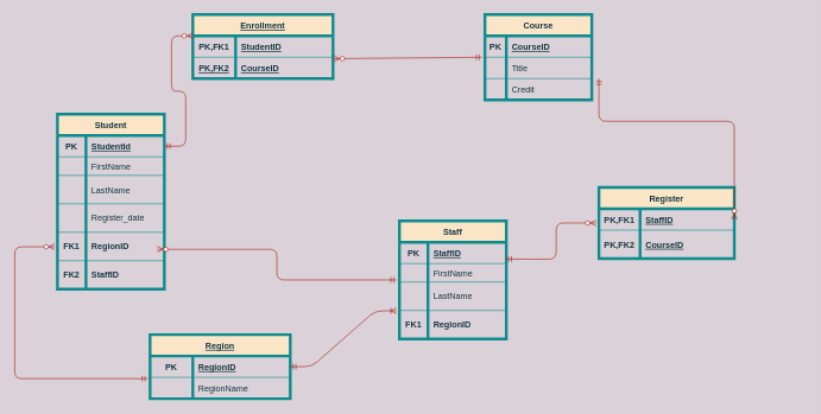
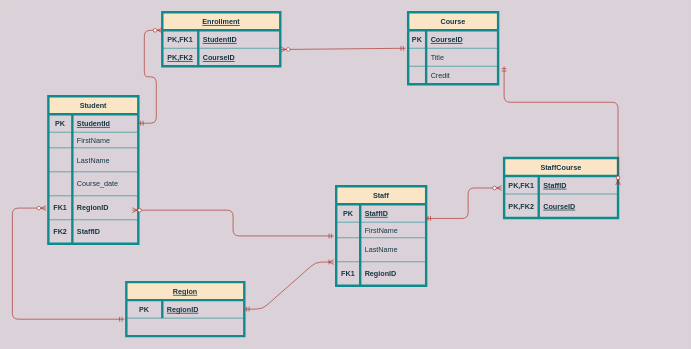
  <mxCell id="0" />
  <mxCell id="1" parent="0" />
  <mxCell id="2" value="Student" style="shape=table;startSize=30;container=1;collapsible=1;childLayout=tableLayout;fixedRows=1;rowLines=0;fontStyle=1;align=center;resizeLast=1;strokeWidth=4;perimeterSpacing=4;fillColor=#FAE5C7;strokeColor=#0F8B8D;fontColor=#143642;" vertex="1" parent="1"><mxGeometry x="80" y="160" width="150" height="246" as="geometry" /></mxCell>
  <mxCell id="3" value="" style="shape=partialRectangle;collapsible=0;dropTarget=0;pointerEvents=0;fillColor=none;points=[[0,0.5],[1,0.5]];portConstraint=eastwest;top=0;left=0;right=0;bottom=1;strokeColor=#0F8B8D;fontColor=#143642;" vertex="1" parent="2"><mxGeometry y="30" width="150" height="30" as="geometry" /></mxCell>
  <mxCell id="4" value="PK" style="shape=partialRectangle;overflow=hidden;connectable=0;fillColor=none;top=0;left=0;bottom=0;right=0;fontStyle=1;strokeColor=#0F8B8D;fontColor=#143642;" vertex="1" parent="3"><mxGeometry width="40" height="30" as="geometry"><mxRectangle width="40" height="30" as="alternateBounds" /></mxGeometry></mxCell>
  <mxCell id="5" value="StudentId" style="shape=partialRectangle;overflow=hidden;connectable=0;fillColor=none;top=0;left=0;bottom=0;right=0;align=left;spacingLeft=6;fontStyle=5;strokeColor=#0F8B8D;fontColor=#143642;" vertex="1" parent="3"><mxGeometry x="40" width="110" height="30" as="geometry"><mxRectangle width="110" height="30" as="alternateBounds" /></mxGeometry></mxCell>
  <mxCell id="6" style="shape=partialRectangle;collapsible=0;dropTarget=0;pointerEvents=0;fillColor=none;points=[[0,0.5],[1,0.5]];portConstraint=eastwest;top=0;left=0;right=0;bottom=1;strokeColor=#0F8B8D;fontColor=#143642;" vertex="1" parent="2"><mxGeometry y="60" width="150" height="26" as="geometry" /></mxCell>
  <mxCell id="7" style="shape=partialRectangle;overflow=hidden;connectable=0;fillColor=none;top=0;left=0;bottom=0;right=0;fontStyle=1;strokeColor=#0F8B8D;fontColor=#143642;" vertex="1" parent="6"><mxGeometry width="40" height="26" as="geometry"><mxRectangle width="40" height="26" as="alternateBounds" /></mxGeometry></mxCell>
  <mxCell id="8" value="FirstName" style="shape=partialRectangle;overflow=hidden;connectable=0;fillColor=none;top=0;left=0;bottom=0;right=0;align=left;spacingLeft=6;fontStyle=0;strokeColor=#0F8B8D;fontColor=#143642;" vertex="1" parent="6"><mxGeometry x="40" width="110" height="26" as="geometry"><mxRectangle width="110" height="26" as="alternateBounds" /></mxGeometry></mxCell>
  <mxCell id="9" style="shape=partialRectangle;collapsible=0;dropTarget=0;pointerEvents=0;fillColor=none;points=[[0,0.5],[1,0.5]];portConstraint=eastwest;top=0;left=0;right=0;bottom=1;strokeColor=#0F8B8D;fontColor=#143642;" vertex="1" parent="2"><mxGeometry y="86" width="150" height="40" as="geometry" /></mxCell>
  <mxCell id="10" style="shape=partialRectangle;overflow=hidden;connectable=0;fillColor=none;top=0;left=0;bottom=0;right=0;fontStyle=1;strokeColor=#0F8B8D;fontColor=#143642;" vertex="1" parent="9"><mxGeometry width="40" height="40" as="geometry"><mxRectangle width="40" height="40" as="alternateBounds" /></mxGeometry></mxCell>
  <mxCell id="11" value="LastName" style="shape=partialRectangle;overflow=hidden;connectable=0;fillColor=none;top=0;left=0;bottom=0;right=0;align=left;spacingLeft=6;fontStyle=0;strokeColor=#0F8B8D;fontColor=#143642;" vertex="1" parent="9"><mxGeometry x="40" width="110" height="40" as="geometry"><mxRectangle width="110" height="40" as="alternateBounds" /></mxGeometry></mxCell>
  <mxCell id="12" style="shape=partialRectangle;collapsible=0;dropTarget=0;pointerEvents=0;fillColor=none;points=[[0,0.5],[1,0.5]];portConstraint=eastwest;top=0;left=0;right=0;bottom=1;strokeColor=#0F8B8D;fontColor=#143642;" vertex="1" parent="2"><mxGeometry y="126" width="150" height="40" as="geometry" /></mxCell>
  <mxCell id="13" style="shape=partialRectangle;overflow=hidden;connectable=0;fillColor=none;top=0;left=0;bottom=0;right=0;fontStyle=1;strokeColor=#0F8B8D;fontColor=#143642;" vertex="1" parent="12"><mxGeometry width="40" height="40" as="geometry"><mxRectangle width="40" height="40" as="alternateBounds" /></mxGeometry></mxCell>
- <mxCell id="14" value="Register_date" style="shape=partialRectangle;overflow=hidden;connectable=0;fillColor=none;top=0;left=0;bottom=0;right=0;align=left;spacingLeft=6;fontStyle=0;strokeColor=#0F8B8D;fontColor=#143642;" vertex="1" parent="12"><mxGeometry x="40" width="110" height="40" as="geometry"><mxRectangle width="110" height="40" as="alternateBounds" /></mxGeometry></mxCell>
+ <mxCell id="14" value="Course_date" style="shape=partialRectangle;overflow=hidden;connectable=0;fillColor=none;top=0;left=0;bottom=0;right=0;align=left;spacingLeft=6;fontStyle=0;strokeColor=#0F8B8D;fontColor=#143642;" vertex="1" parent="12"><mxGeometry x="40" width="110" height="40" as="geometry"><mxRectangle width="110" height="40" as="alternateBounds" /></mxGeometry></mxCell>
  <mxCell id="15" style="shape=partialRectangle;collapsible=0;dropTarget=0;pointerEvents=0;fillColor=none;points=[[0,0.5],[1,0.5]];portConstraint=eastwest;top=0;left=0;right=0;bottom=1;strokeColor=#0F8B8D;fontColor=#143642;" vertex="1" parent="2"><mxGeometry y="166" width="150" height="40" as="geometry" /></mxCell>
  <mxCell id="16" value="FK1" style="shape=partialRectangle;overflow=hidden;connectable=0;fillColor=none;top=0;left=0;bottom=0;right=0;fontStyle=1;strokeColor=#0F8B8D;fontColor=#143642;" vertex="1" parent="15"><mxGeometry width="40" height="40" as="geometry"><mxRectangle width="40" height="40" as="alternateBounds" /></mxGeometry></mxCell>
  <mxCell id="17" value="RegionID" style="shape=partialRectangle;overflow=hidden;connectable=0;fillColor=none;top=0;left=0;bottom=0;right=0;align=left;spacingLeft=6;fontStyle=1;strokeColor=#0F8B8D;fontColor=#143642;" vertex="1" parent="15"><mxGeometry x="40" width="110" height="40" as="geometry"><mxRectangle width="110" height="40" as="alternateBounds" /></mxGeometry></mxCell>
  <mxCell id="18" style="shape=partialRectangle;collapsible=0;dropTarget=0;pointerEvents=0;fillColor=none;points=[[0,0.5],[1,0.5]];portConstraint=eastwest;top=0;left=0;right=0;bottom=1;strokeColor=#0F8B8D;fontColor=#143642;" vertex="1" parent="2"><mxGeometry y="206" width="150" height="40" as="geometry" /></mxCell>
  <mxCell id="19" value="FK2" style="shape=partialRectangle;overflow=hidden;connectable=0;fillColor=none;top=0;left=0;bottom=0;right=0;fontStyle=1;strokeColor=#0F8B8D;fontColor=#143642;" vertex="1" parent="18"><mxGeometry width="40" height="40" as="geometry"><mxRectangle width="40" height="40" as="alternateBounds" /></mxGeometry></mxCell>
  <mxCell id="20" value="StaffID" style="shape=partialRectangle;overflow=hidden;connectable=0;fillColor=none;top=0;left=0;bottom=0;right=0;align=left;spacingLeft=6;fontStyle=1;strokeColor=#0F8B8D;fontColor=#143642;" vertex="1" parent="18"><mxGeometry x="40" width="110" height="40" as="geometry"><mxRectangle width="110" height="40" as="alternateBounds" /></mxGeometry></mxCell>
  <mxCell id="21" value="Enrollment" style="shape=table;startSize=30;container=1;collapsible=1;childLayout=tableLayout;fixedRows=1;rowLines=0;fontStyle=5;align=center;resizeLast=1;strokeWidth=4;perimeterSpacing=4;fillColor=#FAE5C7;strokeColor=#0F8B8D;fontColor=#143642;" vertex="1" parent="1"><mxGeometry x="270" y="20" width="196.75" height="90" as="geometry" /></mxCell>
  <mxCell id="22" value="" style="shape=partialRectangle;collapsible=0;dropTarget=0;pointerEvents=0;fillColor=none;points=[[0,0.5],[1,0.5]];portConstraint=eastwest;top=0;left=0;right=0;bottom=1;strokeColor=#0F8B8D;fontColor=#143642;" vertex="1" parent="21"><mxGeometry y="30" width="196.75" height="30" as="geometry" /></mxCell>
  <mxCell id="23" value="PK,FK1" style="shape=partialRectangle;overflow=hidden;connectable=0;fillColor=none;top=0;left=0;bottom=0;right=0;fontStyle=1;strokeColor=#0F8B8D;fontColor=#143642;" vertex="1" parent="22"><mxGeometry width="60" height="30" as="geometry"><mxRectangle width="60" height="30" as="alternateBounds" /></mxGeometry></mxCell>
  <mxCell id="24" value="StudentID" style="shape=partialRectangle;overflow=hidden;connectable=0;fillColor=none;top=0;left=0;bottom=0;right=0;align=left;spacingLeft=6;fontStyle=5;strokeColor=#0F8B8D;fontColor=#143642;" vertex="1" parent="22"><mxGeometry x="60" width="136.75" height="30" as="geometry"><mxRectangle width="136.75" height="30" as="alternateBounds" /></mxGeometry></mxCell>
  <mxCell id="25" value="" style="shape=partialRectangle;collapsible=0;dropTarget=0;pointerEvents=0;fillColor=none;points=[[0,0.5],[1,0.5]];portConstraint=eastwest;top=0;left=0;right=0;bottom=0;strokeColor=#0F8B8D;fontColor=#143642;" vertex="1" parent="21"><mxGeometry y="60" width="196.75" height="30" as="geometry" /></mxCell>
  <mxCell id="26" value="PK,FK2" style="shape=partialRectangle;overflow=hidden;connectable=0;fillColor=none;top=0;left=0;bottom=0;right=0;fontStyle=5;strokeColor=#0F8B8D;fontColor=#143642;" vertex="1" parent="25"><mxGeometry width="60" height="30" as="geometry"><mxRectangle width="60" height="30" as="alternateBounds" /></mxGeometry></mxCell>
  <mxCell id="27" value="CourseID" style="shape=partialRectangle;overflow=hidden;connectable=0;fillColor=none;top=0;left=0;bottom=0;right=0;align=left;spacingLeft=6;fontStyle=5;strokeColor=#0F8B8D;fontColor=#143642;" vertex="1" parent="25"><mxGeometry x="60" width="136.75" height="30" as="geometry"><mxRectangle width="136.75" height="30" as="alternateBounds" /></mxGeometry></mxCell>
  <mxCell id="28" value="Course" style="shape=table;startSize=30;container=1;collapsible=1;childLayout=tableLayout;fixedRows=1;rowLines=0;fontStyle=1;align=center;resizeLast=1;strokeWidth=4;perimeterSpacing=4;fillColor=#FAE5C7;strokeColor=#0F8B8D;fontColor=#143642;" vertex="1" parent="1"><mxGeometry x="680" y="20" width="150" height="120" as="geometry" /></mxCell>
  <mxCell id="29" value="" style="shape=partialRectangle;collapsible=0;dropTarget=0;pointerEvents=0;fillColor=none;points=[[0,0.5],[1,0.5]];portConstraint=eastwest;top=0;left=0;right=0;bottom=1;strokeColor=#0F8B8D;fontColor=#143642;" vertex="1" parent="28"><mxGeometry y="30" width="150" height="30" as="geometry" /></mxCell>
  <mxCell id="30" value="PK" style="shape=partialRectangle;overflow=hidden;connectable=0;fillColor=none;top=0;left=0;bottom=0;right=0;fontStyle=1;strokeColor=#0F8B8D;fontColor=#143642;" vertex="1" parent="29"><mxGeometry width="30" height="30" as="geometry"><mxRectangle width="30" height="30" as="alternateBounds" /></mxGeometry></mxCell>
  <mxCell id="31" value="CourseID" style="shape=partialRectangle;overflow=hidden;connectable=0;fillColor=none;top=0;left=0;bottom=0;right=0;align=left;spacingLeft=6;fontStyle=5;strokeColor=#0F8B8D;fontColor=#143642;" vertex="1" parent="29"><mxGeometry x="30" width="120" height="30" as="geometry"><mxRectangle width="120" height="30" as="alternateBounds" /></mxGeometry></mxCell>
  <mxCell id="32" style="shape=partialRectangle;collapsible=0;dropTarget=0;pointerEvents=0;fillColor=none;points=[[0,0.5],[1,0.5]];portConstraint=eastwest;top=0;left=0;right=0;bottom=1;strokeColor=#0F8B8D;fontColor=#143642;" vertex="1" parent="28"><mxGeometry y="60" width="150" height="30" as="geometry" /></mxCell>
  <mxCell id="33" style="shape=partialRectangle;overflow=hidden;connectable=0;fillColor=none;top=0;left=0;bottom=0;right=0;fontStyle=1;strokeColor=#0F8B8D;fontColor=#143642;" vertex="1" parent="32"><mxGeometry width="30" height="30" as="geometry"><mxRectangle width="30" height="30" as="alternateBounds" /></mxGeometry></mxCell>
  <mxCell id="34" value="Title" style="shape=partialRectangle;overflow=hidden;connectable=0;fillColor=none;top=0;left=0;bottom=0;right=0;align=left;spacingLeft=6;fontStyle=0;strokeColor=#0F8B8D;fontColor=#143642;" vertex="1" parent="32"><mxGeometry x="30" width="120" height="30" as="geometry"><mxRectangle width="120" height="30" as="alternateBounds" /></mxGeometry></mxCell>
  <mxCell id="35" style="shape=partialRectangle;collapsible=0;dropTarget=0;pointerEvents=0;fillColor=none;points=[[0,0.5],[1,0.5]];portConstraint=eastwest;top=0;left=0;right=0;bottom=1;strokeColor=#0F8B8D;fontColor=#143642;" vertex="1" parent="28"><mxGeometry y="90" width="150" height="30" as="geometry" /></mxCell>
  <mxCell id="36" style="shape=partialRectangle;overflow=hidden;connectable=0;fillColor=none;top=0;left=0;bottom=0;right=0;fontStyle=1;strokeColor=#0F8B8D;fontColor=#143642;" vertex="1" parent="35"><mxGeometry width="30" height="30" as="geometry"><mxRectangle width="30" height="30" as="alternateBounds" /></mxGeometry></mxCell>
  <mxCell id="37" value="Credit" style="shape=partialRectangle;overflow=hidden;connectable=0;fillColor=none;top=0;left=0;bottom=0;right=0;align=left;spacingLeft=6;fontStyle=0;strokeColor=#0F8B8D;fontColor=#143642;" vertex="1" parent="35"><mxGeometry x="30" width="120" height="30" as="geometry"><mxRectangle width="120" height="30" as="alternateBounds" /></mxGeometry></mxCell>
  <mxCell id="38" style="edgeStyle=elbowEdgeStyle;rounded=0;orthogonalLoop=1;jettySize=auto;html=1;strokeColor=#A8201A;fontColor=#143642;labelBackgroundColor=#DAD2D8;" edge="1" parent="1"><mxGeometry relative="1" as="geometry"><mxPoint x="676" y="505" as="targetPoint" /><mxPoint x="676" y="505" as="sourcePoint" /></mxGeometry></mxCell>
- <mxCell id="39" value="Register" style="shape=table;startSize=30;container=1;collapsible=1;childLayout=tableLayout;fixedRows=1;rowLines=0;fontStyle=1;align=center;resizeLast=1;strokeWidth=4;perimeterSpacing=4;fillColor=#FAE5C7;strokeColor=#0F8B8D;fontColor=#143642;" vertex="1" parent="1"><mxGeometry x="840" y="263" width="190" height="100" as="geometry" /></mxCell>
+ <mxCell id="39" value="StaffCourse" style="shape=table;startSize=30;container=1;collapsible=1;childLayout=tableLayout;fixedRows=1;rowLines=0;fontStyle=1;align=center;resizeLast=1;strokeWidth=4;perimeterSpacing=4;fillColor=#FAE5C7;strokeColor=#0F8B8D;fontColor=#143642;" vertex="1" parent="1"><mxGeometry x="840" y="263" width="190" height="100" as="geometry" /></mxCell>
  <mxCell id="40" value="" style="shape=partialRectangle;collapsible=0;dropTarget=0;pointerEvents=0;fillColor=none;points=[[0,0.5],[1,0.5]];portConstraint=eastwest;top=0;left=0;right=0;bottom=1;strokeColor=#0F8B8D;fontColor=#143642;" vertex="1" parent="39"><mxGeometry y="30" width="190" height="30" as="geometry" /></mxCell>
  <mxCell id="41" value="PK,FK1" style="shape=partialRectangle;overflow=hidden;connectable=0;fillColor=none;top=0;left=0;bottom=0;right=0;fontStyle=1;strokeColor=#0F8B8D;fontColor=#143642;" vertex="1" parent="40"><mxGeometry width="57.75" height="30" as="geometry"><mxRectangle width="57.75" height="30" as="alternateBounds" /></mxGeometry></mxCell>
  <mxCell id="42" value="StaffID" style="shape=partialRectangle;overflow=hidden;connectable=0;fillColor=none;top=0;left=0;bottom=0;right=0;align=left;spacingLeft=6;fontStyle=5;strokeColor=#0F8B8D;fontColor=#143642;" vertex="1" parent="40"><mxGeometry x="57.75" width="132.25" height="30" as="geometry"><mxRectangle width="132.25" height="30" as="alternateBounds" /></mxGeometry></mxCell>
  <mxCell id="43" style="shape=partialRectangle;collapsible=0;dropTarget=0;pointerEvents=0;fillColor=none;points=[[0,0.5],[1,0.5]];portConstraint=eastwest;top=0;left=0;right=0;bottom=1;strokeColor=#0F8B8D;fontColor=#143642;" vertex="1" parent="39"><mxGeometry y="60" width="190" height="40" as="geometry" /></mxCell>
  <mxCell id="44" value="PK,FK2" style="shape=partialRectangle;overflow=hidden;connectable=0;fillColor=none;top=0;left=0;bottom=0;right=0;fontStyle=1;strokeColor=#0F8B8D;fontColor=#143642;" vertex="1" parent="43"><mxGeometry width="57.75" height="40" as="geometry"><mxRectangle width="57.75" height="40" as="alternateBounds" /></mxGeometry></mxCell>
  <mxCell id="45" value="CourseID" style="shape=partialRectangle;overflow=hidden;connectable=0;fillColor=none;top=0;left=0;bottom=0;right=0;align=left;spacingLeft=6;fontStyle=5;strokeColor=#0F8B8D;fontColor=#143642;" vertex="1" parent="43"><mxGeometry x="57.75" width="132.25" height="40" as="geometry"><mxRectangle width="132.25" height="40" as="alternateBounds" /></mxGeometry></mxCell>
  <mxCell id="46" value="Staff" style="shape=table;startSize=30;container=1;collapsible=1;childLayout=tableLayout;fixedRows=1;rowLines=0;fontStyle=1;align=center;resizeLast=1;strokeWidth=4;perimeterSpacing=4;fillColor=#FAE5C7;strokeColor=#0F8B8D;fontColor=#143642;" vertex="1" parent="1"><mxGeometry x="560" y="310" width="150" height="166" as="geometry" /></mxCell>
  <mxCell id="47" value="" style="shape=partialRectangle;collapsible=0;dropTarget=0;pointerEvents=0;fillColor=none;points=[[0,0.5],[1,0.5]];portConstraint=eastwest;top=0;left=0;right=0;bottom=1;strokeColor=#0F8B8D;fontColor=#143642;" vertex="1" parent="46"><mxGeometry y="30" width="150" height="30" as="geometry" /></mxCell>
  <mxCell id="48" value="PK" style="shape=partialRectangle;overflow=hidden;connectable=0;fillColor=none;top=0;left=0;bottom=0;right=0;fontStyle=1;strokeColor=#0F8B8D;fontColor=#143642;" vertex="1" parent="47"><mxGeometry width="40" height="30" as="geometry"><mxRectangle width="40" height="30" as="alternateBounds" /></mxGeometry></mxCell>
  <mxCell id="49" value="StaffID" style="shape=partialRectangle;overflow=hidden;connectable=0;fillColor=none;top=0;left=0;bottom=0;right=0;align=left;spacingLeft=6;fontStyle=5;strokeColor=#0F8B8D;fontColor=#143642;" vertex="1" parent="47"><mxGeometry x="40" width="110" height="30" as="geometry"><mxRectangle width="110" height="30" as="alternateBounds" /></mxGeometry></mxCell>
  <mxCell id="50" style="shape=partialRectangle;collapsible=0;dropTarget=0;pointerEvents=0;fillColor=none;points=[[0,0.5],[1,0.5]];portConstraint=eastwest;top=0;left=0;right=0;bottom=1;strokeColor=#0F8B8D;fontColor=#143642;" vertex="1" parent="46"><mxGeometry y="60" width="150" height="26" as="geometry" /></mxCell>
  <mxCell id="51" style="shape=partialRectangle;overflow=hidden;connectable=0;fillColor=none;top=0;left=0;bottom=0;right=0;fontStyle=1;strokeColor=#0F8B8D;fontColor=#143642;" vertex="1" parent="50"><mxGeometry width="40" height="26" as="geometry"><mxRectangle width="40" height="26" as="alternateBounds" /></mxGeometry></mxCell>
  <mxCell id="52" value="FirstName" style="shape=partialRectangle;overflow=hidden;connectable=0;fillColor=none;top=0;left=0;bottom=0;right=0;align=left;spacingLeft=6;fontStyle=0;strokeColor=#0F8B8D;fontColor=#143642;" vertex="1" parent="50"><mxGeometry x="40" width="110" height="26" as="geometry"><mxRectangle width="110" height="26" as="alternateBounds" /></mxGeometry></mxCell>
  <mxCell id="53" style="shape=partialRectangle;collapsible=0;dropTarget=0;pointerEvents=0;fillColor=none;points=[[0,0.5],[1,0.5]];portConstraint=eastwest;top=0;left=0;right=0;bottom=1;strokeColor=#0F8B8D;fontColor=#143642;" vertex="1" parent="46"><mxGeometry y="86" width="150" height="40" as="geometry" /></mxCell>
  <mxCell id="54" style="shape=partialRectangle;overflow=hidden;connectable=0;fillColor=none;top=0;left=0;bottom=0;right=0;fontStyle=1;strokeColor=#0F8B8D;fontColor=#143642;" vertex="1" parent="53"><mxGeometry width="40" height="40" as="geometry"><mxRectangle width="40" height="40" as="alternateBounds" /></mxGeometry></mxCell>
  <mxCell id="55" value="LastName" style="shape=partialRectangle;overflow=hidden;connectable=0;fillColor=none;top=0;left=0;bottom=0;right=0;align=left;spacingLeft=6;fontStyle=0;strokeColor=#0F8B8D;fontColor=#143642;" vertex="1" parent="53"><mxGeometry x="40" width="110" height="40" as="geometry"><mxRectangle width="110" height="40" as="alternateBounds" /></mxGeometry></mxCell>
  <mxCell id="56" style="shape=partialRectangle;collapsible=0;dropTarget=0;pointerEvents=0;fillColor=none;points=[[0,0.5],[1,0.5]];portConstraint=eastwest;top=0;left=0;right=0;bottom=1;strokeColor=#0F8B8D;fontColor=#143642;" vertex="1" parent="46"><mxGeometry y="126" width="150" height="40" as="geometry" /></mxCell>
  <mxCell id="57" value="FK1" style="shape=partialRectangle;overflow=hidden;connectable=0;fillColor=none;top=0;left=0;bottom=0;right=0;fontStyle=1;strokeColor=#0F8B8D;fontColor=#143642;" vertex="1" parent="56"><mxGeometry width="40" height="40" as="geometry"><mxRectangle width="40" height="40" as="alternateBounds" /></mxGeometry></mxCell>
  <mxCell id="58" value="RegionID" style="shape=partialRectangle;overflow=hidden;connectable=0;fillColor=none;top=0;left=0;bottom=0;right=0;align=left;spacingLeft=6;fontStyle=1;strokeColor=#0F8B8D;fontColor=#143642;" vertex="1" parent="56"><mxGeometry x="40" width="110" height="40" as="geometry"><mxRectangle width="110" height="40" as="alternateBounds" /></mxGeometry></mxCell>
  <mxCell id="59" value="Region" style="shape=table;startSize=30;container=1;collapsible=1;childLayout=tableLayout;fixedRows=1;rowLines=0;fontStyle=5;align=center;resizeLast=1;strokeWidth=4;perimeterSpacing=4;fillColor=#FAE5C7;strokeColor=#0F8B8D;fontColor=#143642;" vertex="1" parent="1"><mxGeometry x="210" y="470" width="196.75" height="90" as="geometry" /></mxCell>
  <mxCell id="60" value="" style="shape=partialRectangle;collapsible=0;dropTarget=0;pointerEvents=0;fillColor=none;points=[[0,0.5],[1,0.5]];portConstraint=eastwest;top=0;left=0;right=0;bottom=1;strokeColor=#0F8B8D;fontColor=#143642;" vertex="1" parent="59"><mxGeometry y="30" width="196.75" height="30" as="geometry" /></mxCell>
  <mxCell id="61" value="PK" style="shape=partialRectangle;overflow=hidden;connectable=0;fillColor=none;top=0;left=0;bottom=0;right=0;fontStyle=1;strokeColor=#0F8B8D;fontColor=#143642;" vertex="1" parent="60"><mxGeometry width="60" height="30" as="geometry"><mxRectangle width="60" height="30" as="alternateBounds" /></mxGeometry></mxCell>
  <mxCell id="62" value="RegionID" style="shape=partialRectangle;overflow=hidden;connectable=0;fillColor=none;top=0;left=0;bottom=0;right=0;align=left;spacingLeft=6;fontStyle=5;strokeColor=#0F8B8D;fontColor=#143642;" vertex="1" parent="60"><mxGeometry x="60" width="136.75" height="30" as="geometry"><mxRectangle width="136.75" height="30" as="alternateBounds" /></mxGeometry></mxCell>
  <mxCell id="63" value="" style="shape=partialRectangle;collapsible=0;dropTarget=0;pointerEvents=0;fillColor=none;points=[[0,0.5],[1,0.5]];portConstraint=eastwest;top=0;left=0;right=0;bottom=0;strokeColor=#0F8B8D;fontColor=#143642;" vertex="1" parent="59"><mxGeometry y="60" width="196.75" height="30" as="geometry" /></mxCell>
  <mxCell id="64" value="" style="shape=partialRectangle;overflow=hidden;connectable=0;fillColor=none;top=0;left=0;bottom=0;right=0;fontStyle=5;strokeColor=#0F8B8D;fontColor=#143642;" vertex="1" parent="63"><mxGeometry width="60" height="30" as="geometry"><mxRectangle width="60" height="30" as="alternateBounds" /></mxGeometry></mxCell>
- <mxCell id="65" value="RegionName" style="shape=partialRectangle;overflow=hidden;connectable=0;fillColor=none;top=0;left=0;bottom=0;right=0;align=left;spacingLeft=6;fontStyle=0;strokeColor=#0F8B8D;fontColor=#143642;" vertex="1" parent="63"><mxGeometry x="60" width="136.75" height="30" as="geometry"><mxRectangle width="136.75" height="30" as="alternateBounds" /></mxGeometry></mxCell>
  <mxCell id="66" value="" style="edgeStyle=elbowEdgeStyle;fontSize=12;html=1;endArrow=ERzeroToMany;startArrow=ERmandOne;rounded=1;sketch=0;fontColor=#143642;strokeColor=#A8201A;fillColor=#FAE5C7;entryX=0;entryY=0.75;entryDx=0;entryDy=0;exitX=-0.016;exitY=0.06;exitDx=0;exitDy=0;exitPerimeter=0;labelBackgroundColor=#DAD2D8;" edge="1" parent="1" source="63" target="2"><mxGeometry width="100" height="100" relative="1" as="geometry"><mxPoint x="260" y="520" as="sourcePoint" /><mxPoint x="50" y="376" as="targetPoint" /><Array as="points"><mxPoint x="20" y="410" /><mxPoint x="30" y="480" /></Array></mxGeometry></mxCell>
  <mxCell id="67" value="" style="edgeStyle=entityRelationEdgeStyle;fontSize=12;html=1;endArrow=ERoneToMany;startArrow=ERmandOne;rounded=1;sketch=0;fontColor=#143642;strokeColor=#A8201A;fillColor=#FAE5C7;entryX=0;entryY=0.75;entryDx=0;entryDy=0;exitX=1;exitY=0.5;exitDx=0;exitDy=0;labelBackgroundColor=#DAD2D8;" edge="1" parent="1" source="60" target="46"><mxGeometry width="100" height="100" relative="1" as="geometry"><mxPoint x="466.75" y="520" as="sourcePoint" /><mxPoint x="566.75" y="420" as="targetPoint" /></mxGeometry></mxCell>
  <mxCell id="68" value="" style="edgeStyle=elbowEdgeStyle;fontSize=12;html=1;endArrow=ERzeroToMany;startArrow=ERmandOne;rounded=1;sketch=0;fontColor=#143642;strokeColor=#A8201A;fillColor=#FAE5C7;exitX=0;exitY=0.5;exitDx=0;exitDy=0;labelBackgroundColor=#DAD2D8;" edge="1" parent="1" source="46"><mxGeometry width="100" height="100" relative="1" as="geometry"><mxPoint x="450" y="383" as="sourcePoint" /><mxPoint x="220" y="350" as="targetPoint" /></mxGeometry></mxCell>
  <mxCell id="69" value="" style="edgeStyle=entityRelationEdgeStyle;fontSize=12;html=1;endArrow=ERzeroToMany;startArrow=ERmandOne;rounded=1;sketch=0;fontColor=#143642;strokeColor=#A8201A;fillColor=#FAE5C7;exitX=1;exitY=0.5;exitDx=0;exitDy=0;labelBackgroundColor=#DAD2D8;" edge="1" parent="1" source="3"><mxGeometry width="100" height="100" relative="1" as="geometry"><mxPoint x="170" y="150" as="sourcePoint" /><mxPoint x="270" y="50" as="targetPoint" /></mxGeometry></mxCell>
  <mxCell id="70" value="" style="edgeStyle=orthogonalEdgeStyle;fontSize=12;html=1;endArrow=ERzeroToMany;startArrow=ERmandOne;rounded=1;sketch=0;fontColor=#143642;strokeColor=#A8201A;fillColor=#FAE5C7;elbow=vertical;entryX=0;entryY=0.5;entryDx=0;entryDy=0;exitX=0.995;exitY=0.793;exitDx=0;exitDy=0;exitPerimeter=0;labelBackgroundColor=#DAD2D8;" edge="1" parent="1" source="47" target="39"><mxGeometry width="100" height="100" relative="1" as="geometry"><mxPoint x="760" y="390" as="sourcePoint" /><mxPoint x="399.75" y="190" as="targetPoint" /><Array as="points"><mxPoint x="780" y="364" /><mxPoint x="780" y="313" /></Array></mxGeometry></mxCell>
  <mxCell id="71" value="" style="edgeStyle=elbowEdgeStyle;fontSize=12;html=1;endArrow=ERzeroToMany;startArrow=ERmandOne;rounded=1;sketch=0;fontColor=#143642;strokeColor=#A8201A;fillColor=#FAE5C7;elbow=vertical;entryX=1;entryY=0.5;entryDx=0;entryDy=0;exitX=1;exitY=0.5;exitDx=0;exitDy=0;labelBackgroundColor=#DAD2D8;" edge="1" parent="1" target="40"><mxGeometry width="100" height="100" relative="1" as="geometry"><mxPoint x="840" y="110" as="sourcePoint" /><mxPoint x="1060" y="300" as="targetPoint" /><Array as="points"><mxPoint x="1060" y="170" /><mxPoint x="1110" y="250" /><mxPoint x="935" y="110" /><mxPoint x="1130" y="170" /></Array></mxGeometry></mxCell>
  <mxCell id="72" value="" style="fontSize=12;html=1;endArrow=ERzeroToMany;startArrow=ERmandOne;rounded=1;sketch=0;fontColor=#143642;strokeColor=#A8201A;fillColor=#FAE5C7;elbow=vertical;entryX=1.006;entryY=0.067;entryDx=0;entryDy=0;exitX=0;exitY=0.5;exitDx=0;exitDy=0;labelBackgroundColor=#DAD2D8;entryPerimeter=0;" edge="1" parent="1" source="28" target="25"><mxGeometry width="100" height="100" relative="1" as="geometry"><mxPoint x="680" y="110" as="sourcePoint" /><mxPoint x="680" y="20" as="targetPoint" /></mxGeometry></mxCell>
